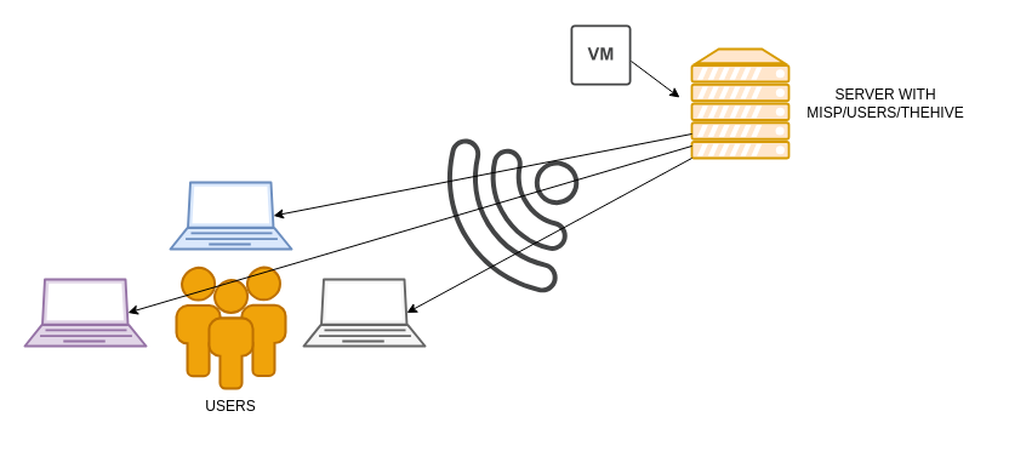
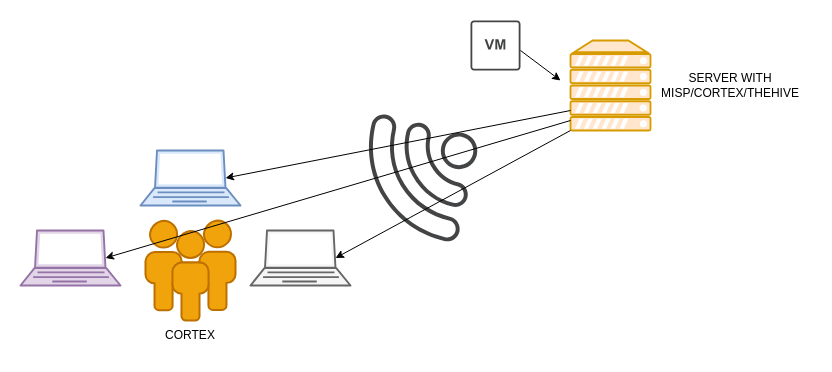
  <mxCell id="0" />
  <mxCell id="1" parent="0" />
  <mxCell id="2" value="" style="verticalAlign=top;verticalLabelPosition=bottom;labelPosition=center;align=center;html=1;outlineConnect=0;fillColor=#ffe6cc;strokeColor=#d79b00;gradientDirection=north;strokeWidth=2;shape=mxgraph.networks.server;" parent="1" vertex="1"><mxGeometry x="570" y="40" width="80" height="90" as="geometry" /></mxCell>
  <mxCell id="3" value="" style="sketch=0;pointerEvents=1;shadow=0;dashed=0;html=1;strokeColor=none;fillColor=#434445;aspect=fixed;labelPosition=center;verticalLabelPosition=bottom;verticalAlign=top;align=center;outlineConnect=0;shape=mxgraph.vvd.virtual_machine;" parent="1" vertex="1"><mxGeometry x="470" y="20" width="50" height="50" as="geometry" /></mxCell>
  <mxCell id="4" value="" style="verticalAlign=top;verticalLabelPosition=bottom;labelPosition=center;align=center;html=1;outlineConnect=0;fillColor=#dae8fc;strokeColor=#6c8ebf;gradientDirection=north;strokeWidth=2;shape=mxgraph.networks.laptop;" parent="1" vertex="1"><mxGeometry x="140" y="150" width="100" height="55" as="geometry" /></mxCell>
  <mxCell id="5" value="" style="verticalAlign=top;verticalLabelPosition=bottom;labelPosition=center;align=center;html=1;outlineConnect=0;fillColor=#e1d5e7;strokeColor=#9673a6;gradientDirection=north;strokeWidth=2;shape=mxgraph.networks.laptop;" parent="1" vertex="1"><mxGeometry x="20" y="230" width="100" height="55" as="geometry" /></mxCell>
  <mxCell id="6" value="" style="fontColor=#333333;verticalAlign=top;verticalLabelPosition=bottom;labelPosition=center;align=center;html=1;outlineConnect=0;fillColor=#f5f5f5;strokeColor=#666666;gradientDirection=north;strokeWidth=2;shape=mxgraph.networks.laptop;" parent="1" vertex="1"><mxGeometry x="250" y="230" width="100" height="55" as="geometry" /></mxCell>
  <mxCell id="7" value="" style="fontColor=#000000;verticalAlign=top;verticalLabelPosition=bottom;labelPosition=center;align=center;html=1;outlineConnect=0;fillColor=#f0a30a;strokeColor=#BD7000;gradientDirection=north;strokeWidth=2;shape=mxgraph.networks.users;" parent="1" vertex="1"><mxGeometry x="145" y="220" width="90" height="100" as="geometry" /></mxCell>
  <mxCell id="8" value="" style="endArrow=classic;html=1;rounded=0;" parent="1" edge="1"><mxGeometry width="50" height="50" relative="1" as="geometry"><mxPoint x="520" y="50" as="sourcePoint" /><mxPoint x="560" y="80" as="targetPoint" /></mxGeometry></mxCell>
  <mxCell id="9" value="" style="sketch=0;pointerEvents=1;shadow=0;dashed=0;html=1;strokeColor=none;fillColor=#434445;aspect=fixed;labelPosition=center;verticalLabelPosition=bottom;verticalAlign=top;align=center;outlineConnect=0;shape=mxgraph.vvd.wi_fi;rotation=-167;" parent="1" vertex="1"><mxGeometry x="360" y="122.5" width="110" height="110" as="geometry" /></mxCell>
  <mxCell id="10" value="" style="endArrow=classic;html=1;rounded=0;entryX=0.85;entryY=0.5;entryDx=0;entryDy=0;entryPerimeter=0;" parent="1" target="6" edge="1"><mxGeometry width="50" height="50" relative="1" as="geometry"><mxPoint x="570" y="130" as="sourcePoint" /><mxPoint x="550" y="100" as="targetPoint" /></mxGeometry></mxCell>
  <mxCell id="11" value="" style="endArrow=classic;html=1;rounded=0;entryX=0.85;entryY=0.5;entryDx=0;entryDy=0;entryPerimeter=0;" parent="1" target="5" edge="1"><mxGeometry width="50" height="50" relative="1" as="geometry"><mxPoint x="570" y="120" as="sourcePoint" /><mxPoint x="300" y="210" as="targetPoint" /></mxGeometry></mxCell>
  <mxCell id="12" value="" style="endArrow=classic;html=1;rounded=0;entryX=0.85;entryY=0.5;entryDx=0;entryDy=0;entryPerimeter=0;" parent="1" target="4" edge="1"><mxGeometry width="50" height="50" relative="1" as="geometry"><mxPoint x="570" y="110" as="sourcePoint" /><mxPoint x="620" y="60" as="targetPoint" /></mxGeometry></mxCell>
- <mxCell id="13" value="USERS" style="text;html=1;align=center;verticalAlign=middle;whiteSpace=wrap;rounded=0;" vertex="1" parent="1"><mxGeometry x="160" y="320" width="60" height="30" as="geometry" /></mxCell>
- <mxCell id="14" value="SERVER WITH MISP/USERS/THEHIVE" style="text;html=1;align=center;verticalAlign=middle;whiteSpace=wrap;rounded=0;" vertex="1" parent="1"><mxGeometry x="650" y="70" width="160" height="30" as="geometry" /></mxCell>
+ <mxCell id="13" value="CORTEX" style="text;html=1;align=center;verticalAlign=middle;whiteSpace=wrap;rounded=0;" vertex="1" parent="1"><mxGeometry x="160" y="320" width="60" height="30" as="geometry" /></mxCell>
+ <mxCell id="14" value="SERVER WITH MISP/CORTEX/THEHIVE" style="text;html=1;align=center;verticalAlign=middle;whiteSpace=wrap;rounded=0;" vertex="1" parent="1"><mxGeometry x="650" y="70" width="160" height="30" as="geometry" /></mxCell>
